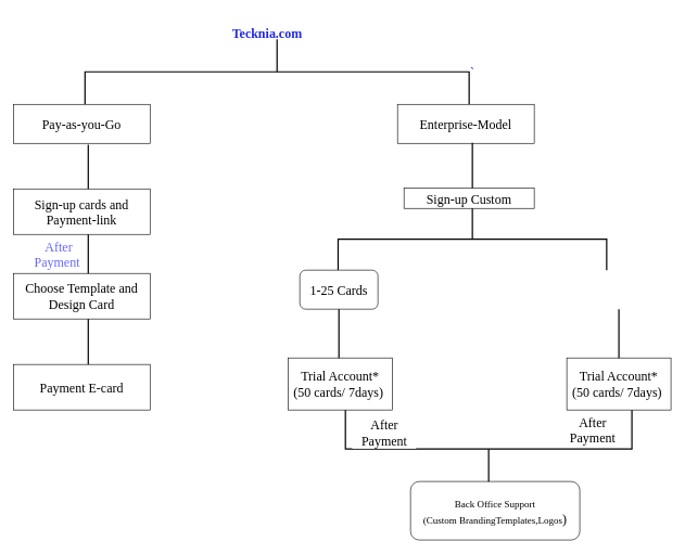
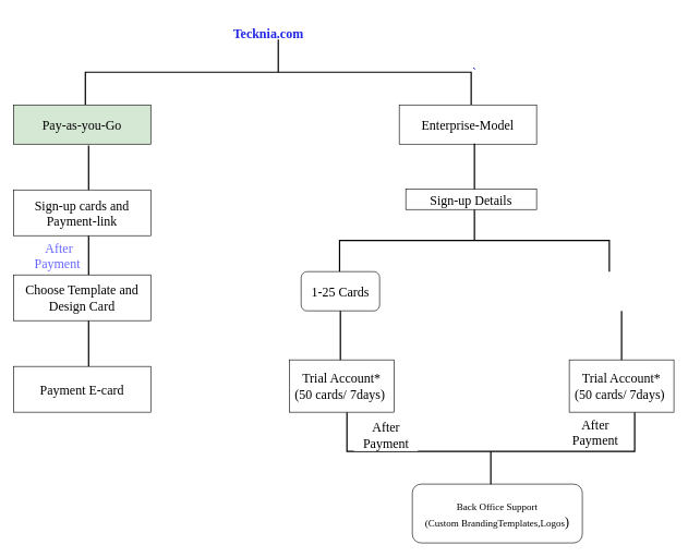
  <mxCell id="0" />
  <mxCell id="1" parent="0" />
  <mxCell id="2" value="Tecknia.com" style="text;html=1;strokeColor=none;fillColor=none;align=center;verticalAlign=middle;whiteSpace=wrap;rounded=0;fontStyle=1;fontFamily=Verdana;fontSize=20;fontColor=#2027E6;" vertex="1" parent="1"><mxGeometry x="330" y="20" width="160" height="60" as="geometry" /></mxCell>
  <mxCell id="3" value="`" style="strokeWidth=2;html=1;shape=mxgraph.flowchart.annotation_2;align=left;labelPosition=right;pointerEvents=1;fontFamily=Verdana;fontSize=20;fontColor=#2027E6;direction=south;" vertex="1" parent="1"><mxGeometry x="130" y="60" width="590" height="100" as="geometry" /></mxCell>
- <mxCell id="4" value="&lt;font color=&quot;#000000&quot;&gt;Pay-as-you-Go&lt;/font&gt;" style="rounded=0;whiteSpace=wrap;html=1;fontFamily=Verdana;fontSize=20;fontColor=#2027E6;" vertex="1" parent="1"><mxGeometry x="20" y="160" width="210" height="60" as="geometry" /></mxCell>
+ <mxCell id="4" value="&lt;font color=&quot;#000000&quot;&gt;Pay-as-you-Go&lt;/font&gt;" style="rounded=0;whiteSpace=wrap;html=1;fontFamily=Verdana;fontSize=20;fontColor=#2027E6;fillColor=#d5e8d4;" vertex="1" parent="1"><mxGeometry x="20" y="160" width="210" height="60" as="geometry" /></mxCell>
  <mxCell id="5" value="" style="line;strokeWidth=2;direction=south;html=1;fontFamily=Verdana;fontSize=20;fontColor=#2027E6;verticalAlign=top;horizontal=1;" vertex="1" parent="1"><mxGeometry x="130" y="222" width="10" height="70" as="geometry" /></mxCell>
  <mxCell id="6" value="Sign-up cards and Payment-link" style="rounded=0;whiteSpace=wrap;html=1;fontFamily=Verdana;fontSize=20;" vertex="1" parent="1"><mxGeometry x="20" y="290" width="210" height="70" as="geometry" /></mxCell>
  <mxCell id="7" value="" style="line;strokeWidth=2;direction=south;html=1;fontFamily=Verdana;fontSize=20;fontColor=#000000;" vertex="1" parent="1"><mxGeometry x="130" y="360" width="10" height="70" as="geometry" /></mxCell>
  <mxCell id="8" value="Choose Template and Design Card" style="rounded=0;whiteSpace=wrap;html=1;fontFamily=Verdana;fontSize=20;" vertex="1" parent="1"><mxGeometry x="20" y="420" width="210" height="70" as="geometry" /></mxCell>
  <mxCell id="9" value="" style="edgeStyle=orthogonalEdgeStyle;rounded=0;orthogonalLoop=1;jettySize=auto;html=1;fontFamily=Verdana;fontSize=20;fontColor=#000000;" edge="1" parent="1" source="10" target="11"><mxGeometry relative="1" as="geometry" /></mxCell>
  <mxCell id="10" value="" style="line;strokeWidth=2;direction=north;html=1;fontFamily=Verdana;fontSize=20;fontColor=#000000;" vertex="1" parent="1"><mxGeometry x="130" y="490" width="10" height="70" as="geometry" /></mxCell>
  <mxCell id="11" value="Payment E-card" style="rounded=0;whiteSpace=wrap;html=1;fontFamily=Verdana;fontSize=20;" vertex="1" parent="1"><mxGeometry x="20" y="560" width="210" height="70" as="geometry" /></mxCell>
  <mxCell id="12" value="After Payment&amp;nbsp;" style="text;html=1;strokeColor=none;fillColor=none;align=center;verticalAlign=middle;whiteSpace=wrap;rounded=0;fontFamily=Verdana;fontSize=20;fontColor=#6666FF;" vertex="1" parent="1"><mxGeometry x="70" y="380" width="40" height="20" as="geometry" /></mxCell>
  <mxCell id="13" value="&lt;font color=&quot;#000000&quot;&gt;Enterprise-Model&lt;/font&gt;" style="rounded=0;whiteSpace=wrap;html=1;fontFamily=Verdana;fontSize=20;fontColor=#2027E6;" vertex="1" parent="1"><mxGeometry x="610" y="160" width="210" height="60" as="geometry" /></mxCell>
  <mxCell id="14" value="" style="line;strokeWidth=2;direction=south;html=1;fontFamily=Verdana;fontSize=20;fontColor=#2027E6;verticalAlign=bottom;horizontal=1;" vertex="1" parent="1"><mxGeometry x="720" y="219" width="10" height="70" as="geometry" /></mxCell>
- <mxCell id="15" value="Sign-up Custom" style="rounded=0;whiteSpace=wrap;html=1;fontFamily=Verdana;fontSize=20;" vertex="1" parent="1"><mxGeometry x="620" y="289" width="200" height="31" as="geometry" /></mxCell>
+ <mxCell id="15" value="Sign-up Details" style="rounded=0;whiteSpace=wrap;html=1;fontFamily=Verdana;fontSize=20;" vertex="1" parent="1"><mxGeometry x="620" y="289" width="200" height="31" as="geometry" /></mxCell>
  <mxCell id="16" value="" style="strokeWidth=2;html=1;shape=mxgraph.flowchart.annotation_2;align=left;labelPosition=right;pointerEvents=1;fontFamily=Verdana;fontSize=20;fontColor=#6666FF;direction=south;" vertex="1" parent="1"><mxGeometry x="518.75" y="320" width="412.5" height="95" as="geometry" /></mxCell>
  <mxCell id="17" value="&lt;font color=&quot;#000000&quot;&gt;1-25 Cards&lt;/font&gt;" style="rounded=1;whiteSpace=wrap;html=1;fontFamily=Verdana;fontSize=20;fontColor=#6666FF;" vertex="1" parent="1"><mxGeometry x="460" y="415" width="120" height="60" as="geometry" /></mxCell>
  <mxCell id="18" value="Trial Account*&lt;br&gt;(50 cards/ 7days)&amp;nbsp;" style="rounded=0;whiteSpace=wrap;html=1;labelBackgroundColor=#ffffff;fontFamily=Verdana;fontSize=20;fontColor=#000000;" vertex="1" parent="1"><mxGeometry x="442" y="550" width="160" height="80" as="geometry" /></mxCell>
  <mxCell id="19" value="Trial Account*&lt;br&gt;(50 cards/ 7days)&amp;nbsp;" style="rounded=0;whiteSpace=wrap;html=1;labelBackgroundColor=#ffffff;fontFamily=Verdana;fontSize=20;fontColor=#000000;" vertex="1" parent="1"><mxGeometry x="870" y="550" width="160" height="80" as="geometry" /></mxCell>
  <mxCell id="20" value="" style="line;strokeWidth=2;direction=north;html=1;fontFamily=Verdana;fontSize=20;fontColor=#000000;" vertex="1" parent="1"><mxGeometry x="515" y="475" width="10" height="75" as="geometry" /></mxCell>
  <mxCell id="21" value="" style="line;strokeWidth=2;direction=north;html=1;fontFamily=Verdana;fontSize=20;fontColor=#000000;" vertex="1" parent="1"><mxGeometry x="945" y="475" width="10" height="75" as="geometry" /></mxCell>
  <mxCell id="22" value="" style="strokeWidth=2;html=1;shape=mxgraph.flowchart.annotation_2;align=left;labelPosition=right;pointerEvents=1;labelBackgroundColor=#ffffff;fontFamily=Verdana;fontSize=20;fontColor=#000000;direction=north;" vertex="1" parent="1"><mxGeometry x="530" y="630" width="440" height="120" as="geometry" /></mxCell>
  <mxCell id="23" value="&lt;font style=&quot;font-size: 15px&quot;&gt;Back Office Support&lt;br&gt;(Custom BrandingTemplates,Logos&lt;/font&gt;)" style="rounded=1;whiteSpace=wrap;html=1;labelBackgroundColor=#ffffff;fontFamily=Verdana;fontSize=20;fontColor=#000000;" vertex="1" parent="1"><mxGeometry x="630" y="740" width="260" height="90" as="geometry" /></mxCell>
  <mxCell id="24" value="After Payment" style="text;html=1;strokeColor=none;fillColor=none;align=center;verticalAlign=middle;whiteSpace=wrap;rounded=0;labelBackgroundColor=#ffffff;fontFamily=Verdana;fontSize=20;fontColor=#000000;" vertex="1" parent="1"><mxGeometry x="540" y="660" width="100" height="10" as="geometry" /></mxCell>
  <mxCell id="25" value="After Payment" style="text;html=1;strokeColor=none;fillColor=none;align=center;verticalAlign=middle;whiteSpace=wrap;rounded=0;labelBackgroundColor=#ffffff;fontFamily=Verdana;fontSize=20;fontColor=#000000;" vertex="1" parent="1"><mxGeometry x="860" y="660" width="100" as="geometry" /></mxCell>
